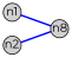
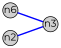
  graph {
    fontname=Montserrat
    rankdir=LR
    node [fillcolor="#d0d0d0" fixedsize=true fontname=Montserrat shape=circle style=filled]
    edge [color=blue fontname=Montserrat style=bold]
-   n1 [height=0.3 width=0.3]
-   n3 [height=0.3 width=0.3 label=n8]
+   n1 [height=0.3 width=0.3 label=n6]
+   n3 [height=0.3 width=0.3]
    n2 [height=0.3 width=0.3]
    n1 -- n3
    n2 -- n3
  }
